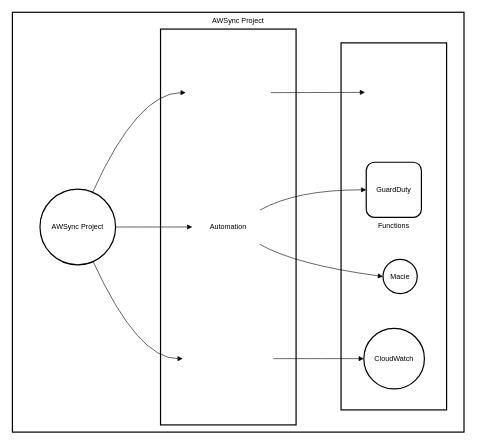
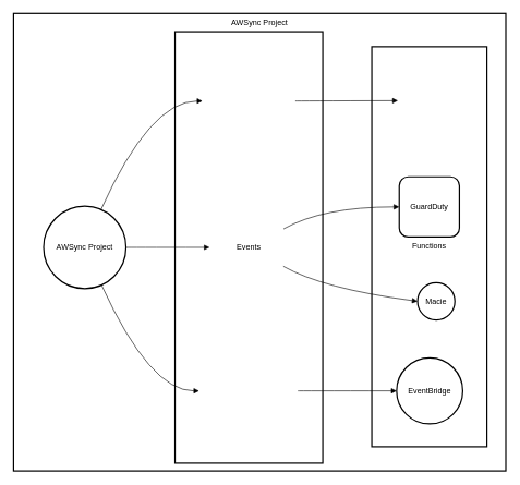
  <mxCell id="0" />
  <mxCell id="1" parent="0" />
  <mxCell id="2" value="AWSync Project" style="whiteSpace=wrap;strokeWidth=2;verticalAlign=top;" vertex="1" parent="1"><mxGeometry x="20" y="20" width="753" height="700" as="geometry" /></mxCell>
  <mxCell id="3" value="AWS Config" style="ellipse;aspect=fixed;strokeWidth=2;whiteSpace=wrap;" vertex="1" parent="2"><mxGeometry x="588" y="86" width="95" height="95" as="geometry" /></mxCell>
  <mxCell id="4" value="Functions" style="whiteSpace=wrap;strokeWidth=2;" vertex="1" parent="2"><mxGeometry x="548" y="51" width="176" height="612" as="geometry" /></mxCell>
  <mxCell id="5" value="AWSync Project" style="ellipse;aspect=fixed;strokeWidth=2;whiteSpace=wrap;" vertex="1" parent="2"><mxGeometry x="46" y="295" width="126" height="126" as="geometry" /></mxCell>
  <mxCell id="6" value="Lambda functions" style="ellipse;aspect=fixed;strokeWidth=2;whiteSpace=wrap;" vertex="1" parent="2"><mxGeometry x="289" y="63" width="142" height="142" as="geometry" /></mxCell>
  <mxCell id="7" value="Step Functions" style="ellipse;aspect=fixed;strokeWidth=2;whiteSpace=wrap;" vertex="1" parent="2"><mxGeometry x="300" y="298" width="120" height="120" as="geometry" /></mxCell>
  <mxCell id="8" value="CloudWatch Events" style="ellipse;aspect=fixed;strokeWidth=2;whiteSpace=wrap;" vertex="1" parent="2"><mxGeometry x="284" y="502" width="151" height="151" as="geometry" /></mxCell>
  <mxCell id="9" value="GuardDuty" style="aspect=fixed;strokeWidth=2;whiteSpace=wrap;rounded=1;" vertex="1" parent="2"><mxGeometry x="590" y="250" width="92" height="92" as="geometry" /></mxCell>
  <mxCell id="10" value="Macie" style="ellipse;aspect=fixed;strokeWidth=2;whiteSpace=wrap;" vertex="1" parent="2"><mxGeometry x="618" y="412" width="57" height="57" as="geometry" /></mxCell>
- <mxCell id="11" value="CloudWatch" style="ellipse;aspect=fixed;strokeWidth=2;whiteSpace=wrap;" vertex="1" parent="2"><mxGeometry x="586" y="527" width="101" height="101" as="geometry" /></mxCell>
- <mxCell id="12" value="Automation" style="whiteSpace=wrap;strokeWidth=2;" vertex="1" parent="2"><mxGeometry x="247" y="28" width="226" height="660" as="geometry" /></mxCell>
+ <mxCell id="11" value="EventBridge" style="ellipse;aspect=fixed;strokeWidth=2;whiteSpace=wrap;" vertex="1" parent="2"><mxGeometry x="586" y="527" width="101" height="101" as="geometry" /></mxCell>
+ <mxCell id="12" value="Events" style="whiteSpace=wrap;strokeWidth=2;" vertex="1" parent="2"><mxGeometry x="247" y="28" width="226" height="660" as="geometry" /></mxCell>
  <mxCell id="13" value="" style="curved=1;startArrow=none;endArrow=block;exitX=0.72;exitY=0;entryX=0;entryY=0.5;" edge="1" parent="2" source="5" target="6"><mxGeometry relative="1" as="geometry"><Array as="points"><mxPoint x="209" y="134" /></Array></mxGeometry></mxCell>
  <mxCell id="14" value="" style="curved=1;startArrow=none;endArrow=block;exitX=1;exitY=0.5;entryX=0;entryY=0.5;" edge="1" parent="2" source="5" target="7"><mxGeometry relative="1" as="geometry"><Array as="points" /></mxGeometry></mxCell>
  <mxCell id="15" value="" style="curved=1;startArrow=none;endArrow=block;exitX=0.73;exitY=1;entryX=0;entryY=0.5;" edge="1" parent="2" source="5" target="8"><mxGeometry relative="1" as="geometry"><Array as="points"><mxPoint x="209" y="578" /></Array></mxGeometry></mxCell>
  <mxCell id="16" value="" style="curved=1;startArrow=none;endArrow=block;exitX=1;exitY=0.5;entryX=0;entryY=0.5;" edge="1" parent="2" source="6" target="3"><mxGeometry relative="1" as="geometry"><Array as="points" /></mxGeometry></mxCell>
  <mxCell id="17" value="" style="curved=1;startArrow=none;endArrow=block;exitX=1;exitY=0.23;entryX=0;entryY=0.5;" edge="1" parent="2" source="7" target="9"><mxGeometry relative="1" as="geometry"><Array as="points"><mxPoint x="473" y="296" /></Array></mxGeometry></mxCell>
  <mxCell id="18" value="" style="curved=1;startArrow=none;endArrow=block;exitX=1;exitY=0.78;entryX=-0.01;entryY=0.5;" edge="1" parent="2" source="7" target="10"><mxGeometry relative="1" as="geometry"><Array as="points"><mxPoint x="473" y="421" /></Array></mxGeometry></mxCell>
  <mxCell id="19" value="" style="curved=1;startArrow=none;endArrow=block;exitX=1;exitY=0.5;entryX=0;entryY=0.5;" edge="1" parent="2" source="8" target="11"><mxGeometry relative="1" as="geometry"><Array as="points" /></mxGeometry></mxCell>
